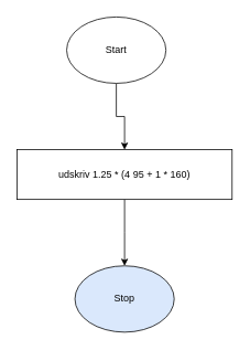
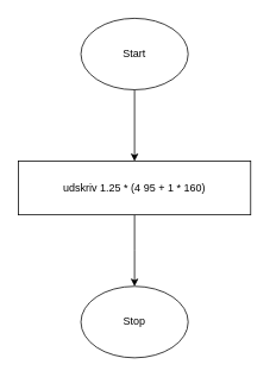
  <mxCell id="0" />
  <mxCell id="1" parent="0" />
  <mxCell id="2" style="edgeStyle=orthogonalEdgeStyle;rounded=0;orthogonalLoop=1;jettySize=auto;html=1;" edge="1" parent="1" source="3"><mxGeometry relative="1" as="geometry"><mxPoint x="150" y="320" as="targetPoint" /></mxGeometry></mxCell>
  <mxCell id="3" value="&lt;div&gt;udskriv 1.25 * (4 95 + 1 * 160)&lt;/div&gt;" style="rounded=0;whiteSpace=wrap;html=1;" vertex="1" parent="1"><mxGeometry x="20" y="180" width="260" height="60" as="geometry" /></mxCell>
  <mxCell id="4" style="edgeStyle=orthogonalEdgeStyle;rounded=0;orthogonalLoop=1;jettySize=auto;html=1;entryX=0.5;entryY=0;entryDx=0;entryDy=0;" edge="1" parent="1" source="5" target="3"><mxGeometry relative="1" as="geometry" /></mxCell>
- <mxCell id="5" value="Start" style="ellipse;whiteSpace=wrap;html=1;" vertex="1" parent="1"><mxGeometry x="80" y="20" width="120" height="80" as="geometry" /></mxCell>
- <mxCell id="6" value="&lt;div&gt;Stop&lt;/div&gt;" style="ellipse;whiteSpace=wrap;html=1;fillColor=#dae8fc;" vertex="1" parent="1"><mxGeometry x="90" y="320" width="120" height="80" as="geometry" /></mxCell>
+ <mxCell id="5" value="Start" style="ellipse;whiteSpace=wrap;html=1;" vertex="1" parent="1"><mxGeometry x="90" y="20" width="120" height="80" as="geometry" /></mxCell>
+ <mxCell id="6" value="&lt;div&gt;Stop&lt;/div&gt;" style="ellipse;whiteSpace=wrap;html=1;" vertex="1" parent="1"><mxGeometry x="90" y="320" width="120" height="80" as="geometry" /></mxCell>
